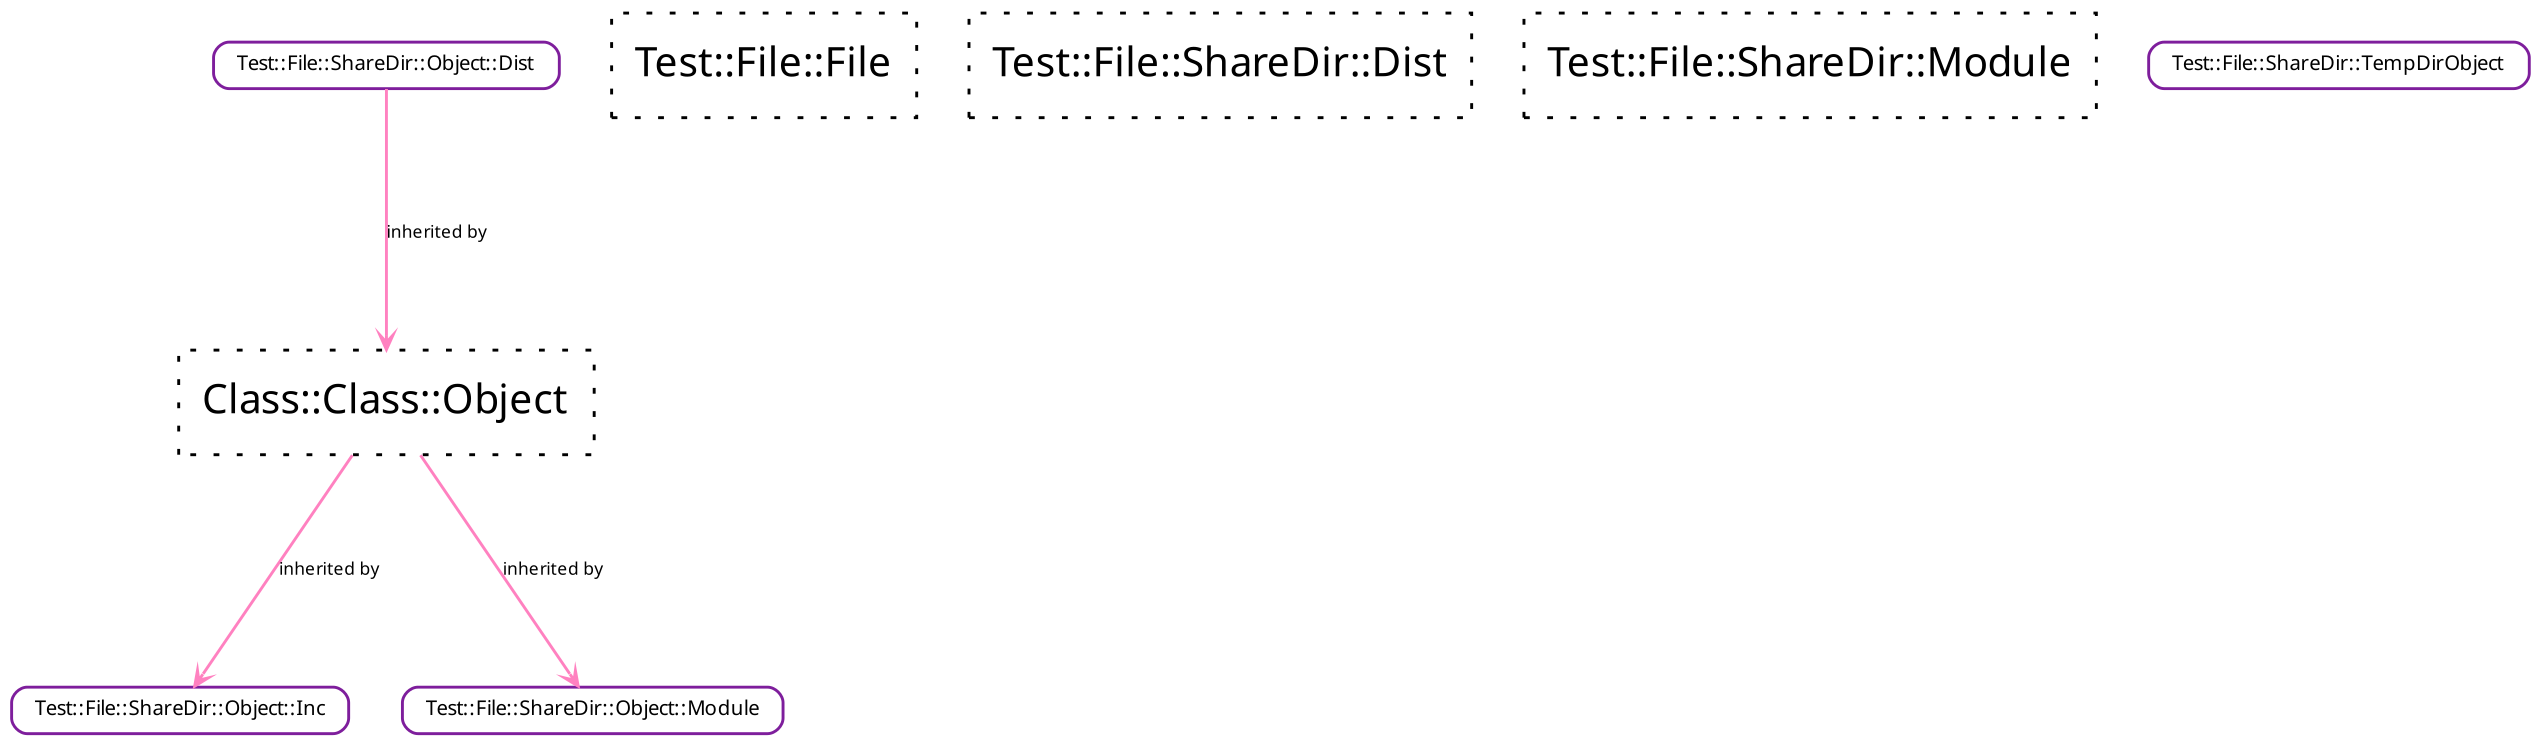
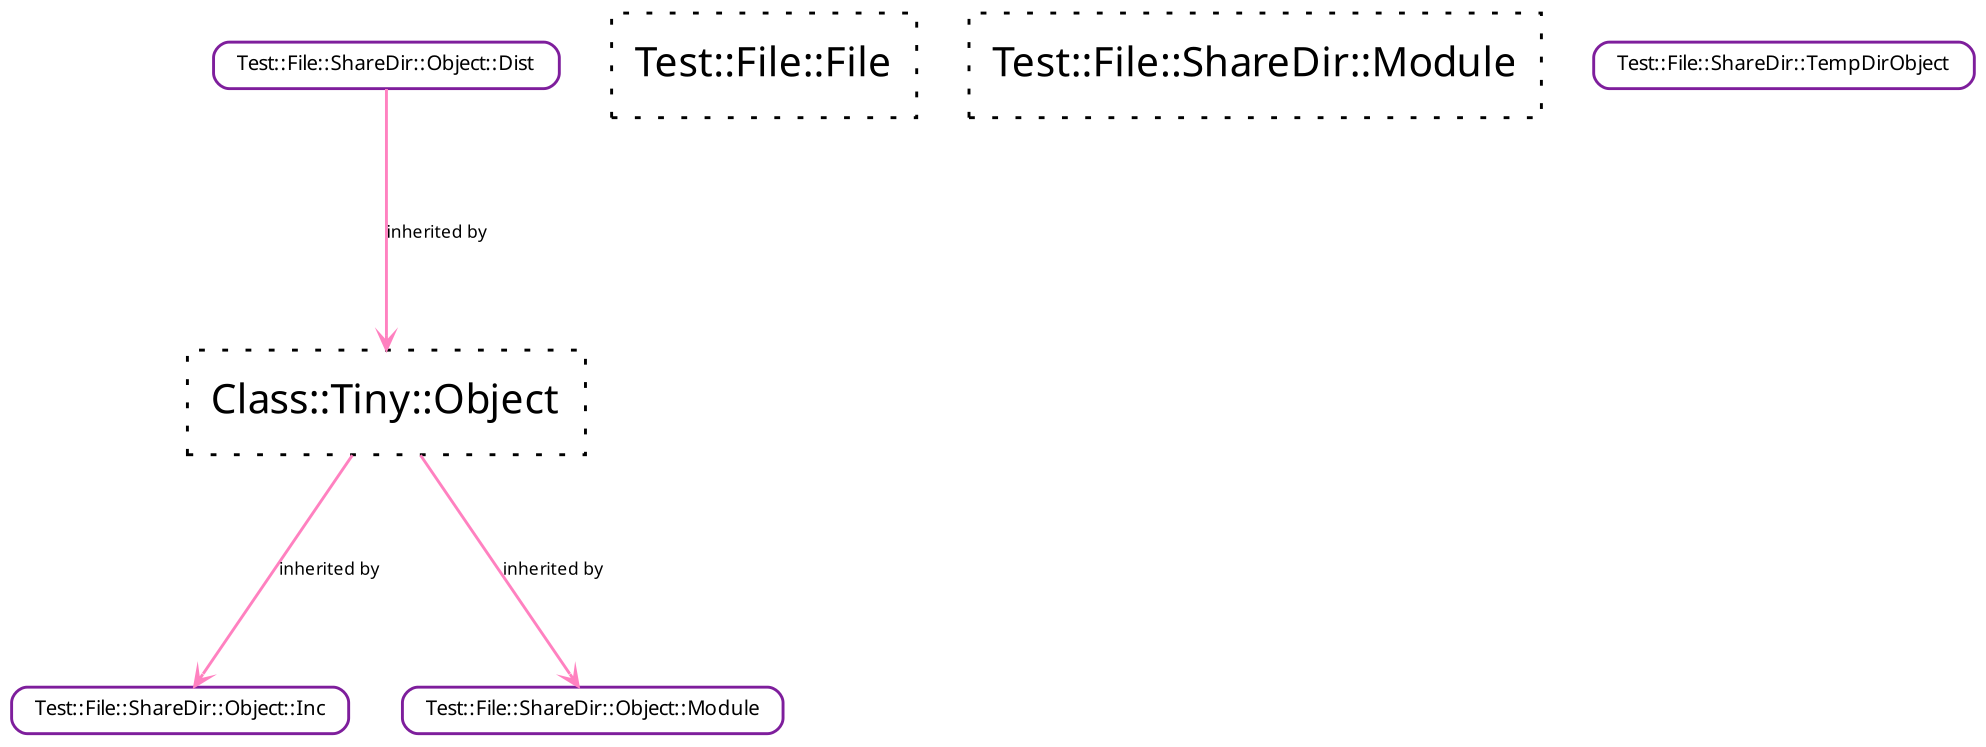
  strict digraph {
    compound=1
    concentrate=1
    fontname="Noto Sans"
    rankdir=TB
    ranksep=1
    smoothing=triangle
    splines=spline
    node [fontname="Noto Sans" shape=record style=dotted]
    edge [arrowhead=open arrowsize=0.5 color="#ff81c0" dir=forward fontname="Noto Sans" fontsize=6 headclip=1 minlen=1 samehead=head tailclip=1 weight=10]
-   n1 [label="Class::Class::Object"]
+   n1 [label="Class::Tiny::Object"]
    n2 [color="#7e1e9c" fontsize=7 height=0.1 label="Test::File::ShareDir::Object::Inc" shape=Mrecord style=solid]
    n3 [color="#7e1e9c" fontsize=7 height=0.1 label="Test::File::ShareDir::Object::Module" shape=Mrecord style=solid]
    n4 [color="#7e1e9c" fontsize=7 height=0.1 label="Test::File::ShareDir::Object::Dist" shape=Mrecord style=solid]
    n5 [label="Test::File::File"]
-   n6 [label="Test::File::ShareDir::Dist"]
    n7 [label="Test::File::ShareDir::Module"]
    n8 [color="#7e1e9c" fontsize=7 height=0.1 label="Test::File::ShareDir::TempDirObject" shape=Mrecord style=solid]
    n1 -> n2 [label="inherited by"]
    n1 -> n3 [label="inherited by"]
    n4 -> n1 [label="inherited by"]
  }
